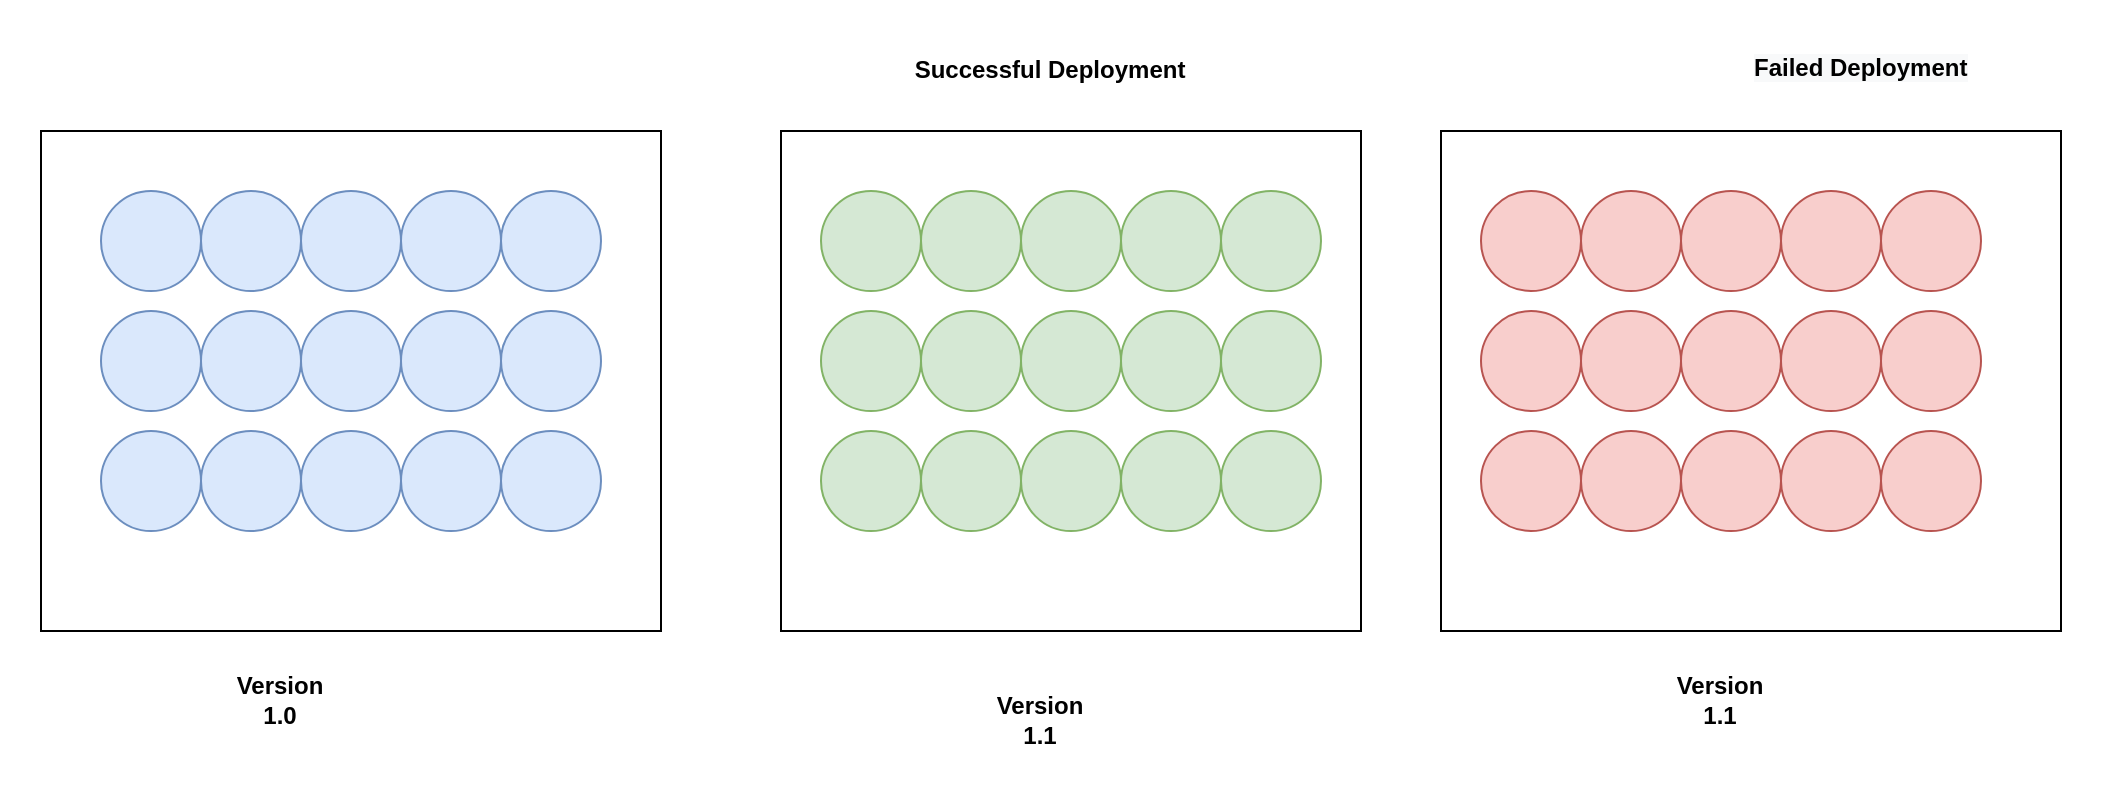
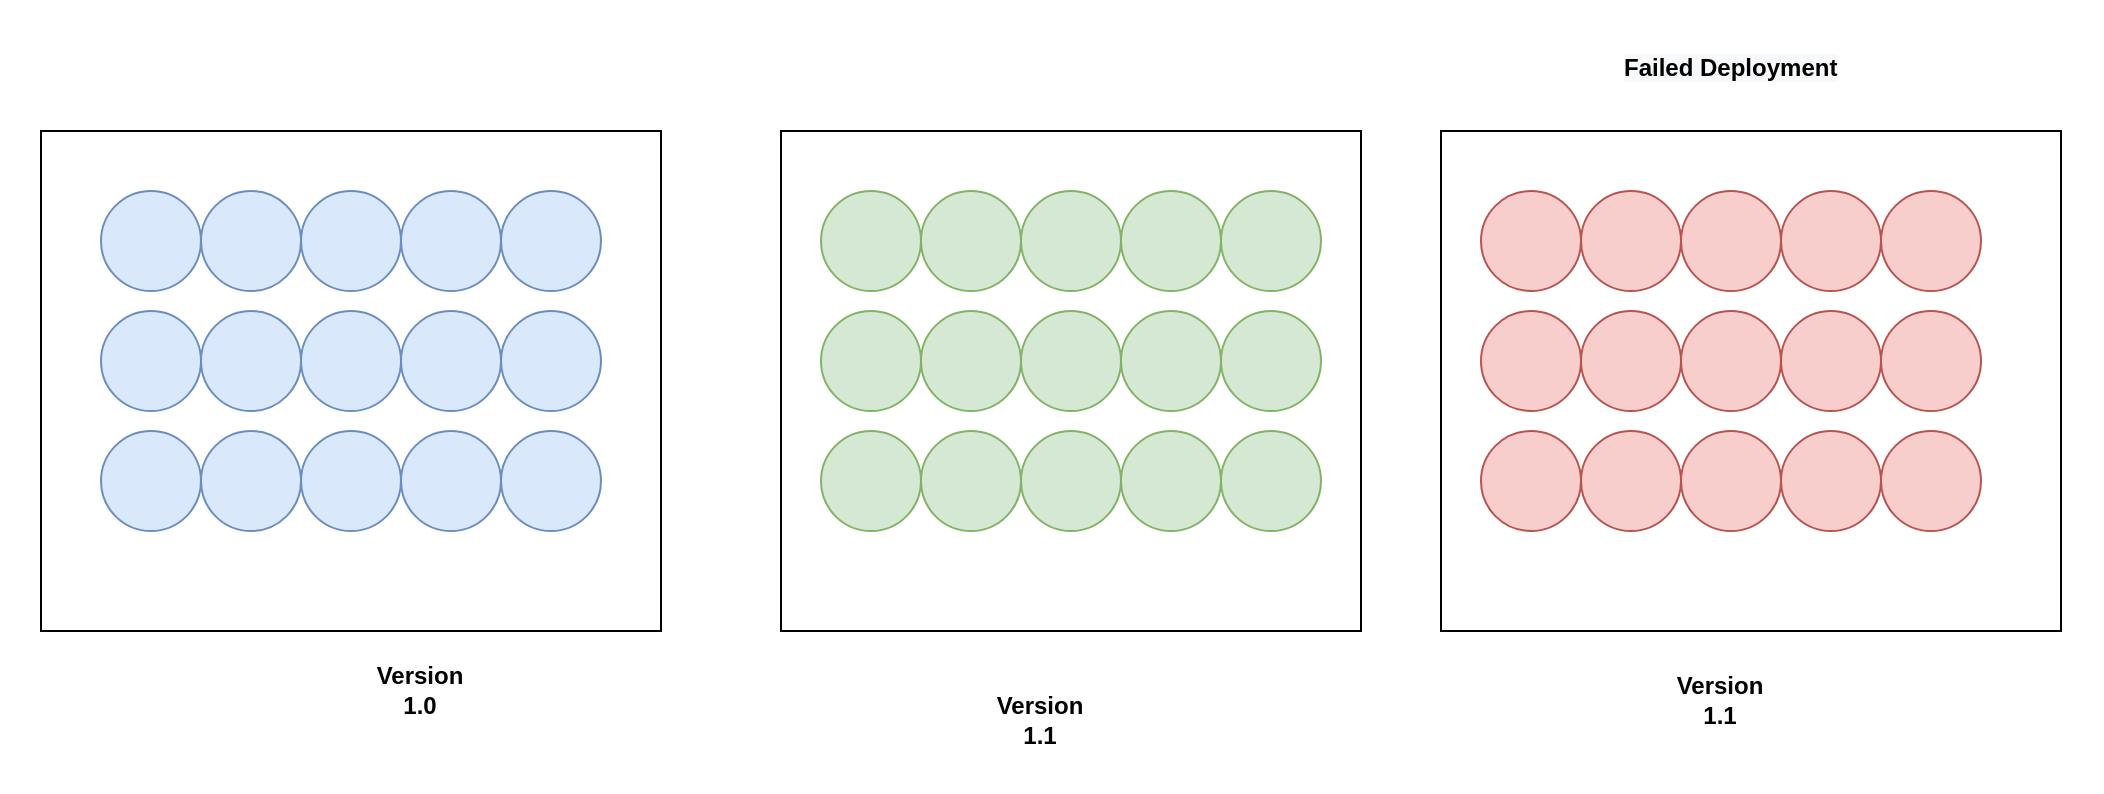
  <mxCell id="0" />
  <mxCell id="1" parent="0" />
  <mxCell id="2" value="" style="rounded=0;whiteSpace=wrap;html=1;" vertex="1" parent="1"><mxGeometry x="20" y="65" width="310" height="250" as="geometry" /></mxCell>
  <mxCell id="3" value="" style="rounded=0;whiteSpace=wrap;html=1;" vertex="1" parent="1"><mxGeometry x="390" y="65" width="290" height="250" as="geometry" /></mxCell>
  <mxCell id="4" value="" style="ellipse;whiteSpace=wrap;html=1;aspect=fixed;fillColor=#dae8fc;strokeColor=#6c8ebf;" vertex="1" parent="1"><mxGeometry x="50" y="95" width="50" height="50" as="geometry" /></mxCell>
  <mxCell id="5" value="" style="ellipse;whiteSpace=wrap;html=1;aspect=fixed;fillColor=#dae8fc;strokeColor=#6c8ebf;" vertex="1" parent="1"><mxGeometry x="100" y="95" width="50" height="50" as="geometry" /></mxCell>
  <mxCell id="6" value="" style="ellipse;whiteSpace=wrap;html=1;aspect=fixed;fillColor=#dae8fc;strokeColor=#6c8ebf;" vertex="1" parent="1"><mxGeometry x="150" y="95" width="50" height="50" as="geometry" /></mxCell>
  <mxCell id="7" value="" style="ellipse;whiteSpace=wrap;html=1;aspect=fixed;fillColor=#dae8fc;strokeColor=#6c8ebf;" vertex="1" parent="1"><mxGeometry x="200" y="95" width="50" height="50" as="geometry" /></mxCell>
  <mxCell id="8" value="" style="ellipse;whiteSpace=wrap;html=1;aspect=fixed;fillColor=#dae8fc;strokeColor=#6c8ebf;" vertex="1" parent="1"><mxGeometry x="250" y="95" width="50" height="50" as="geometry" /></mxCell>
  <mxCell id="9" value="" style="ellipse;whiteSpace=wrap;html=1;aspect=fixed;fillColor=#dae8fc;strokeColor=#6c8ebf;" vertex="1" parent="1"><mxGeometry x="50" y="155" width="50" height="50" as="geometry" /></mxCell>
  <mxCell id="10" value="" style="ellipse;whiteSpace=wrap;html=1;aspect=fixed;fillColor=#dae8fc;strokeColor=#6c8ebf;" vertex="1" parent="1"><mxGeometry x="100" y="155" width="50" height="50" as="geometry" /></mxCell>
  <mxCell id="11" value="" style="ellipse;whiteSpace=wrap;html=1;aspect=fixed;fillColor=#dae8fc;strokeColor=#6c8ebf;" vertex="1" parent="1"><mxGeometry x="150" y="155" width="50" height="50" as="geometry" /></mxCell>
  <mxCell id="12" value="" style="ellipse;whiteSpace=wrap;html=1;aspect=fixed;fillColor=#dae8fc;strokeColor=#6c8ebf;" vertex="1" parent="1"><mxGeometry x="200" y="155" width="50" height="50" as="geometry" /></mxCell>
  <mxCell id="13" value="" style="ellipse;whiteSpace=wrap;html=1;aspect=fixed;fillColor=#dae8fc;strokeColor=#6c8ebf;" vertex="1" parent="1"><mxGeometry x="250" y="155" width="50" height="50" as="geometry" /></mxCell>
  <mxCell id="14" value="" style="ellipse;whiteSpace=wrap;html=1;aspect=fixed;fillColor=#dae8fc;strokeColor=#6c8ebf;" vertex="1" parent="1"><mxGeometry x="50" y="215" width="50" height="50" as="geometry" /></mxCell>
  <mxCell id="15" value="" style="ellipse;whiteSpace=wrap;html=1;aspect=fixed;fillColor=#dae8fc;strokeColor=#6c8ebf;" vertex="1" parent="1"><mxGeometry x="100" y="215" width="50" height="50" as="geometry" /></mxCell>
  <mxCell id="16" value="" style="ellipse;whiteSpace=wrap;html=1;aspect=fixed;fillColor=#dae8fc;strokeColor=#6c8ebf;" vertex="1" parent="1"><mxGeometry x="150" y="215" width="50" height="50" as="geometry" /></mxCell>
  <mxCell id="17" value="" style="ellipse;whiteSpace=wrap;html=1;aspect=fixed;fillColor=#dae8fc;strokeColor=#6c8ebf;" vertex="1" parent="1"><mxGeometry x="200" y="215" width="50" height="50" as="geometry" /></mxCell>
  <mxCell id="18" value="" style="ellipse;whiteSpace=wrap;html=1;aspect=fixed;fillColor=#dae8fc;strokeColor=#6c8ebf;" vertex="1" parent="1"><mxGeometry x="250" y="215" width="50" height="50" as="geometry" /></mxCell>
  <mxCell id="19" value="" style="ellipse;whiteSpace=wrap;html=1;aspect=fixed;fillColor=#d5e8d4;strokeColor=#82b366;" vertex="1" parent="1"><mxGeometry x="410" y="95" width="50" height="50" as="geometry" /></mxCell>
  <mxCell id="20" value="" style="ellipse;whiteSpace=wrap;html=1;aspect=fixed;fillColor=#d5e8d4;strokeColor=#82b366;" vertex="1" parent="1"><mxGeometry x="460" y="95" width="50" height="50" as="geometry" /></mxCell>
  <mxCell id="21" value="" style="ellipse;whiteSpace=wrap;html=1;aspect=fixed;fillColor=#d5e8d4;strokeColor=#82b366;" vertex="1" parent="1"><mxGeometry x="510" y="95" width="50" height="50" as="geometry" /></mxCell>
  <mxCell id="22" value="" style="ellipse;whiteSpace=wrap;html=1;aspect=fixed;fillColor=#d5e8d4;strokeColor=#82b366;" vertex="1" parent="1"><mxGeometry x="560" y="95" width="50" height="50" as="geometry" /></mxCell>
  <mxCell id="23" value="" style="ellipse;whiteSpace=wrap;html=1;aspect=fixed;fillColor=#d5e8d4;strokeColor=#82b366;" vertex="1" parent="1"><mxGeometry x="610" y="95" width="50" height="50" as="geometry" /></mxCell>
  <mxCell id="24" value="" style="ellipse;whiteSpace=wrap;html=1;aspect=fixed;fillColor=#d5e8d4;strokeColor=#82b366;" vertex="1" parent="1"><mxGeometry x="410" y="155" width="50" height="50" as="geometry" /></mxCell>
  <mxCell id="25" value="" style="ellipse;whiteSpace=wrap;html=1;aspect=fixed;fillColor=#d5e8d4;strokeColor=#82b366;" vertex="1" parent="1"><mxGeometry x="460" y="155" width="50" height="50" as="geometry" /></mxCell>
  <mxCell id="26" value="" style="ellipse;whiteSpace=wrap;html=1;aspect=fixed;fillColor=#d5e8d4;strokeColor=#82b366;" vertex="1" parent="1"><mxGeometry x="510" y="155" width="50" height="50" as="geometry" /></mxCell>
  <mxCell id="27" value="" style="ellipse;whiteSpace=wrap;html=1;aspect=fixed;fillColor=#d5e8d4;strokeColor=#82b366;" vertex="1" parent="1"><mxGeometry x="560" y="155" width="50" height="50" as="geometry" /></mxCell>
  <mxCell id="28" value="" style="ellipse;whiteSpace=wrap;html=1;aspect=fixed;fillColor=#d5e8d4;strokeColor=#82b366;" vertex="1" parent="1"><mxGeometry x="610" y="155" width="50" height="50" as="geometry" /></mxCell>
  <mxCell id="29" value="" style="ellipse;whiteSpace=wrap;html=1;aspect=fixed;fillColor=#d5e8d4;strokeColor=#82b366;" vertex="1" parent="1"><mxGeometry x="410" y="215" width="50" height="50" as="geometry" /></mxCell>
  <mxCell id="30" value="" style="ellipse;whiteSpace=wrap;html=1;aspect=fixed;fillColor=#d5e8d4;strokeColor=#82b366;" vertex="1" parent="1"><mxGeometry x="460" y="215" width="50" height="50" as="geometry" /></mxCell>
  <mxCell id="31" value="" style="ellipse;whiteSpace=wrap;html=1;aspect=fixed;fillColor=#d5e8d4;strokeColor=#82b366;" vertex="1" parent="1"><mxGeometry x="510" y="215" width="50" height="50" as="geometry" /></mxCell>
  <mxCell id="32" value="" style="ellipse;whiteSpace=wrap;html=1;aspect=fixed;fillColor=#d5e8d4;strokeColor=#82b366;" vertex="1" parent="1"><mxGeometry x="560" y="215" width="50" height="50" as="geometry" /></mxCell>
  <mxCell id="33" value="" style="ellipse;whiteSpace=wrap;html=1;aspect=fixed;fillColor=#d5e8d4;strokeColor=#82b366;" vertex="1" parent="1"><mxGeometry x="610" y="215" width="50" height="50" as="geometry" /></mxCell>
  <mxCell id="34" value="" style="ellipse;whiteSpace=wrap;html=1;aspect=fixed;fillColor=#f8cecc;strokeColor=#b85450;" vertex="1" parent="1"><mxGeometry x="740" y="95" width="50" height="50" as="geometry" /></mxCell>
  <mxCell id="35" value="" style="ellipse;whiteSpace=wrap;html=1;aspect=fixed;fillColor=#f8cecc;strokeColor=#b85450;" vertex="1" parent="1"><mxGeometry x="790" y="95" width="50" height="50" as="geometry" /></mxCell>
  <mxCell id="36" value="" style="ellipse;whiteSpace=wrap;html=1;aspect=fixed;fillColor=#f8cecc;strokeColor=#b85450;" vertex="1" parent="1"><mxGeometry x="840" y="95" width="50" height="50" as="geometry" /></mxCell>
  <mxCell id="37" value="" style="ellipse;whiteSpace=wrap;html=1;aspect=fixed;fillColor=#f8cecc;strokeColor=#b85450;" vertex="1" parent="1"><mxGeometry x="890" y="95" width="50" height="50" as="geometry" /></mxCell>
  <mxCell id="38" value="" style="ellipse;whiteSpace=wrap;html=1;aspect=fixed;fillColor=#f8cecc;strokeColor=#b85450;" vertex="1" parent="1"><mxGeometry x="940" y="95" width="50" height="50" as="geometry" /></mxCell>
  <mxCell id="39" value="" style="ellipse;whiteSpace=wrap;html=1;aspect=fixed;fillColor=#f8cecc;strokeColor=#b85450;" vertex="1" parent="1"><mxGeometry x="740" y="155" width="50" height="50" as="geometry" /></mxCell>
  <mxCell id="40" value="" style="ellipse;whiteSpace=wrap;html=1;aspect=fixed;fillColor=#f8cecc;strokeColor=#b85450;" vertex="1" parent="1"><mxGeometry x="790" y="155" width="50" height="50" as="geometry" /></mxCell>
  <mxCell id="41" value="" style="ellipse;whiteSpace=wrap;html=1;aspect=fixed;fillColor=#f8cecc;strokeColor=#b85450;" vertex="1" parent="1"><mxGeometry x="840" y="155" width="50" height="50" as="geometry" /></mxCell>
  <mxCell id="42" value="" style="ellipse;whiteSpace=wrap;html=1;aspect=fixed;fillColor=#f8cecc;strokeColor=#b85450;" vertex="1" parent="1"><mxGeometry x="890" y="155" width="50" height="50" as="geometry" /></mxCell>
  <mxCell id="43" value="" style="ellipse;whiteSpace=wrap;html=1;aspect=fixed;fillColor=#f8cecc;strokeColor=#b85450;" vertex="1" parent="1"><mxGeometry x="940" y="155" width="50" height="50" as="geometry" /></mxCell>
  <mxCell id="44" value="" style="ellipse;whiteSpace=wrap;html=1;aspect=fixed;fillColor=#f8cecc;strokeColor=#b85450;" vertex="1" parent="1"><mxGeometry x="740" y="215" width="50" height="50" as="geometry" /></mxCell>
  <mxCell id="45" value="" style="ellipse;whiteSpace=wrap;html=1;aspect=fixed;fillColor=#f8cecc;strokeColor=#b85450;" vertex="1" parent="1"><mxGeometry x="790" y="215" width="50" height="50" as="geometry" /></mxCell>
  <mxCell id="46" value="" style="ellipse;whiteSpace=wrap;html=1;aspect=fixed;fillColor=#f8cecc;strokeColor=#b85450;" vertex="1" parent="1"><mxGeometry x="840" y="215" width="50" height="50" as="geometry" /></mxCell>
  <mxCell id="47" value="" style="ellipse;whiteSpace=wrap;html=1;aspect=fixed;fillColor=#f8cecc;strokeColor=#b85450;" vertex="1" parent="1"><mxGeometry x="890" y="215" width="50" height="50" as="geometry" /></mxCell>
  <mxCell id="48" value="" style="ellipse;whiteSpace=wrap;html=1;aspect=fixed;fillColor=#f8cecc;strokeColor=#b85450;" vertex="1" parent="1"><mxGeometry x="940" y="215" width="50" height="50" as="geometry" /></mxCell>
  <mxCell id="49" value="" style="rounded=0;whiteSpace=wrap;html=1;fillColor=none;" vertex="1" parent="1"><mxGeometry x="720" y="65" width="310" height="250" as="geometry" /></mxCell>
- <mxCell id="50" value="&lt;b&gt;Version 1.0&lt;/b&gt;" style="text;html=1;strokeColor=none;fillColor=none;align=center;verticalAlign=middle;whiteSpace=wrap;rounded=0;" vertex="1" parent="1"><mxGeometry x="110" y="335" width="60" height="30" as="geometry" /></mxCell>
+ <mxCell id="50" value="&lt;b&gt;Version 1.0&lt;/b&gt;" style="text;html=1;strokeColor=none;fillColor=none;align=center;verticalAlign=middle;whiteSpace=wrap;rounded=0;" vertex="1" parent="1"><mxGeometry x="180" y="330" width="60" height="30" as="geometry" /></mxCell>
  <mxCell id="51" value="&lt;b&gt;Version 1.1&lt;/b&gt;" style="text;html=1;strokeColor=none;fillColor=none;align=center;verticalAlign=middle;whiteSpace=wrap;rounded=0;" vertex="1" parent="1"><mxGeometry x="490" y="345" width="60" height="30" as="geometry" /></mxCell>
  <mxCell id="52" value="&lt;b&gt;Version 1.1&lt;/b&gt;" style="text;html=1;strokeColor=none;fillColor=none;align=center;verticalAlign=middle;whiteSpace=wrap;rounded=0;" vertex="1" parent="1"><mxGeometry x="830" y="335" width="60" height="30" as="geometry" /></mxCell>
- <mxCell id="53" value="&lt;b&gt;Successful Deployment&lt;/b&gt;" style="text;html=1;strokeColor=none;fillColor=none;align=center;verticalAlign=middle;whiteSpace=wrap;rounded=0;" vertex="1" parent="1"><mxGeometry x="440" y="25" width="170" height="20" as="geometry" /></mxCell>
- <mxCell id="54" value="&lt;b style=&quot;color: rgb(0 , 0 , 0) ; font-family: &amp;#34;helvetica&amp;#34; ; font-size: 12px ; font-style: normal ; letter-spacing: normal ; text-align: center ; text-indent: 0px ; text-transform: none ; word-spacing: 0px ; background-color: rgb(248 , 249 , 250)&quot;&gt;Failed Deployment&lt;/b&gt;" style="text;whiteSpace=wrap;html=1;" vertex="1" parent="1"><mxGeometry x="875" y="20" width="160" height="30" as="geometry" /></mxCell>
+ <mxCell id="54" value="&lt;b style=&quot;color: rgb(0 , 0 , 0) ; font-family: &amp;#34;helvetica&amp;#34; ; font-size: 12px ; font-style: normal ; letter-spacing: normal ; text-align: center ; text-indent: 0px ; text-transform: none ; word-spacing: 0px ; background-color: rgb(248 , 249 , 250)&quot;&gt;Failed Deployment&lt;/b&gt;" style="text;whiteSpace=wrap;html=1;" vertex="1" parent="1"><mxGeometry x="810" y="20" width="160" height="30" as="geometry" /></mxCell>
